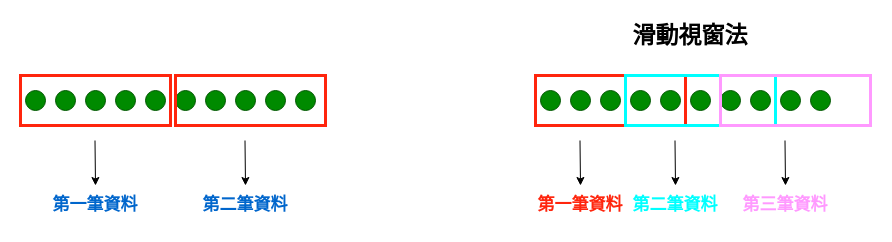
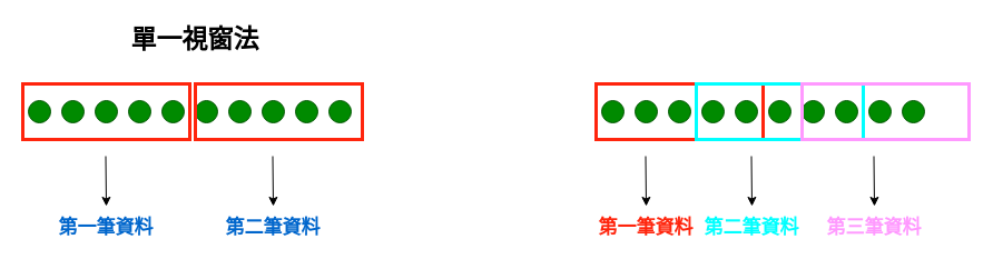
  <mxCell id="0" />
  <mxCell id="1" parent="0" />
  <mxCell id="2" value="" style="ellipse;whiteSpace=wrap;html=1;aspect=fixed;fillColor=#008a00;strokeColor=#005700;fontColor=#ffffff;" vertex="1" parent="1"><mxGeometry x="25" y="90" width="20" height="20" as="geometry" /></mxCell>
  <mxCell id="3" value="" style="ellipse;whiteSpace=wrap;html=1;aspect=fixed;fillColor=#008a00;strokeColor=#005700;fontColor=#ffffff;" vertex="1" parent="1"><mxGeometry x="55" y="90" width="20" height="20" as="geometry" /></mxCell>
  <mxCell id="4" value="" style="ellipse;whiteSpace=wrap;html=1;aspect=fixed;fillColor=#008a00;strokeColor=#005700;fontColor=#ffffff;" vertex="1" parent="1"><mxGeometry x="85" y="90" width="20" height="20" as="geometry" /></mxCell>
  <mxCell id="5" value="" style="ellipse;whiteSpace=wrap;html=1;aspect=fixed;fillColor=#008a00;strokeColor=#005700;fontColor=#ffffff;" vertex="1" parent="1"><mxGeometry x="115" y="90" width="20" height="20" as="geometry" /></mxCell>
  <mxCell id="6" value="" style="ellipse;whiteSpace=wrap;html=1;aspect=fixed;fillColor=#008a00;strokeColor=#005700;fontColor=#ffffff;" vertex="1" parent="1"><mxGeometry x="145" y="90" width="20" height="20" as="geometry" /></mxCell>
  <mxCell id="7" value="" style="ellipse;whiteSpace=wrap;html=1;aspect=fixed;fillColor=#008a00;strokeColor=#005700;fontColor=#ffffff;" vertex="1" parent="1"><mxGeometry x="175" y="90" width="20" height="20" as="geometry" /></mxCell>
  <mxCell id="8" value="" style="ellipse;whiteSpace=wrap;html=1;aspect=fixed;fillColor=#008a00;strokeColor=#005700;fontColor=#ffffff;" vertex="1" parent="1"><mxGeometry x="205" y="90" width="20" height="20" as="geometry" /></mxCell>
  <mxCell id="9" value="" style="ellipse;whiteSpace=wrap;html=1;aspect=fixed;fillColor=#008a00;strokeColor=#005700;fontColor=#ffffff;" vertex="1" parent="1"><mxGeometry x="235" y="90" width="20" height="20" as="geometry" /></mxCell>
  <mxCell id="10" value="" style="ellipse;whiteSpace=wrap;html=1;aspect=fixed;fillColor=#008a00;strokeColor=#005700;fontColor=#ffffff;" vertex="1" parent="1"><mxGeometry x="265" y="90" width="20" height="20" as="geometry" /></mxCell>
  <mxCell id="11" value="" style="ellipse;whiteSpace=wrap;html=1;aspect=fixed;fillColor=#008a00;strokeColor=#005700;fontColor=#ffffff;" vertex="1" parent="1"><mxGeometry x="295" y="90" width="20" height="20" as="geometry" /></mxCell>
  <mxCell id="12" value="" style="rounded=0;whiteSpace=wrap;html=1;fillColor=none;strokeColor=#FF250D;strokeWidth=3;" vertex="1" parent="1"><mxGeometry x="20" y="75" width="150" height="50" as="geometry" /></mxCell>
  <mxCell id="13" value="" style="rounded=0;whiteSpace=wrap;html=1;fillColor=none;strokeColor=#FF250D;strokeWidth=3;" vertex="1" parent="1"><mxGeometry x="175" y="75" width="150" height="50" as="geometry" /></mxCell>
  <mxCell id="14" value="" style="endArrow=classic;html=1;rounded=0;" edge="1" parent="1"><mxGeometry width="50" height="50" relative="1" as="geometry"><mxPoint x="94.5" y="140" as="sourcePoint" /><mxPoint x="95" y="185" as="targetPoint" /></mxGeometry></mxCell>
  <mxCell id="15" value="" style="endArrow=classic;html=1;rounded=0;" edge="1" parent="1"><mxGeometry width="50" height="50" relative="1" as="geometry"><mxPoint x="244.5" y="140" as="sourcePoint" /><mxPoint x="245" y="185" as="targetPoint" /></mxGeometry></mxCell>
  <mxCell id="16" value="&lt;font color=&quot;#0066cc&quot; face=&quot;Times New Roman&quot; style=&quot;font-size: 17px;&quot;&gt;&lt;b&gt;第一筆資料&lt;/b&gt;&lt;/font&gt;" style="text;html=1;strokeColor=none;fillColor=none;align=center;verticalAlign=middle;whiteSpace=wrap;rounded=0;" vertex="1" parent="1"><mxGeometry x="50" y="190" width="90" height="30" as="geometry" /></mxCell>
  <mxCell id="17" value="&lt;font color=&quot;#0066cc&quot; face=&quot;Times New Roman&quot; style=&quot;font-size: 17px;&quot;&gt;&lt;b&gt;第二筆資料&lt;/b&gt;&lt;/font&gt;" style="text;html=1;strokeColor=none;fillColor=none;align=center;verticalAlign=middle;whiteSpace=wrap;rounded=0;" vertex="1" parent="1"><mxGeometry x="200" y="190" width="90" height="30" as="geometry" /></mxCell>
+ <mxCell id="18" value="&lt;font size=&quot;1&quot; face=&quot;Times New Roman&quot;&gt;&lt;b style=&quot;font-size: 23px;&quot;&gt;單一視窗法&lt;/b&gt;&lt;/font&gt;" style="text;html=1;strokeColor=none;fillColor=none;align=center;verticalAlign=middle;whiteSpace=wrap;rounded=0;" vertex="1" parent="1"><mxGeometry x="105" y="20" width="140" height="30" as="geometry" /></mxCell>
  <mxCell id="19" value="" style="ellipse;whiteSpace=wrap;html=1;aspect=fixed;fillColor=#008a00;strokeColor=#005700;fontColor=#ffffff;" vertex="1" parent="1"><mxGeometry x="540" y="90" width="20" height="20" as="geometry" /></mxCell>
  <mxCell id="20" value="" style="ellipse;whiteSpace=wrap;html=1;aspect=fixed;fillColor=#008a00;strokeColor=#005700;fontColor=#ffffff;" vertex="1" parent="1"><mxGeometry x="570" y="90" width="20" height="20" as="geometry" /></mxCell>
  <mxCell id="21" value="" style="ellipse;whiteSpace=wrap;html=1;aspect=fixed;fillColor=#008a00;strokeColor=#005700;fontColor=#ffffff;" vertex="1" parent="1"><mxGeometry x="600" y="90" width="20" height="20" as="geometry" /></mxCell>
  <mxCell id="22" value="" style="ellipse;whiteSpace=wrap;html=1;aspect=fixed;fillColor=#008a00;strokeColor=#005700;fontColor=#ffffff;" vertex="1" parent="1"><mxGeometry x="630" y="90" width="20" height="20" as="geometry" /></mxCell>
  <mxCell id="23" value="" style="ellipse;whiteSpace=wrap;html=1;aspect=fixed;fillColor=#008a00;strokeColor=#005700;fontColor=#ffffff;" vertex="1" parent="1"><mxGeometry x="660" y="90" width="20" height="20" as="geometry" /></mxCell>
  <mxCell id="24" value="" style="ellipse;whiteSpace=wrap;html=1;aspect=fixed;fillColor=#008a00;strokeColor=#005700;fontColor=#ffffff;" vertex="1" parent="1"><mxGeometry x="690" y="90" width="20" height="20" as="geometry" /></mxCell>
  <mxCell id="25" value="" style="ellipse;whiteSpace=wrap;html=1;aspect=fixed;fillColor=#008a00;strokeColor=#005700;fontColor=#ffffff;" vertex="1" parent="1"><mxGeometry x="720" y="90" width="20" height="20" as="geometry" /></mxCell>
  <mxCell id="26" value="" style="ellipse;whiteSpace=wrap;html=1;aspect=fixed;fillColor=#008a00;strokeColor=#005700;fontColor=#ffffff;" vertex="1" parent="1"><mxGeometry x="750" y="90" width="20" height="20" as="geometry" /></mxCell>
  <mxCell id="27" value="" style="ellipse;whiteSpace=wrap;html=1;aspect=fixed;fillColor=#008a00;strokeColor=#005700;fontColor=#ffffff;" vertex="1" parent="1"><mxGeometry x="780" y="90" width="20" height="20" as="geometry" /></mxCell>
  <mxCell id="28" value="" style="ellipse;whiteSpace=wrap;html=1;aspect=fixed;fillColor=#008a00;strokeColor=#005700;fontColor=#ffffff;" vertex="1" parent="1"><mxGeometry x="810" y="90" width="20" height="20" as="geometry" /></mxCell>
  <mxCell id="29" value="" style="rounded=0;whiteSpace=wrap;html=1;fillColor=none;strokeColor=#FF250D;strokeWidth=3;" vertex="1" parent="1"><mxGeometry x="535" y="75" width="150" height="50" as="geometry" /></mxCell>
  <mxCell id="30" value="" style="endArrow=classic;html=1;rounded=0;" edge="1" parent="1"><mxGeometry width="50" height="50" relative="1" as="geometry"><mxPoint x="579.5" y="140" as="sourcePoint" /><mxPoint x="580" y="185" as="targetPoint" /></mxGeometry></mxCell>
  <mxCell id="31" value="" style="endArrow=classic;html=1;rounded=0;" edge="1" parent="1"><mxGeometry width="50" height="50" relative="1" as="geometry"><mxPoint x="674.5" y="140" as="sourcePoint" /><mxPoint x="675" y="185" as="targetPoint" /></mxGeometry></mxCell>
  <mxCell id="32" value="&lt;font color=&quot;#ff250d&quot; face=&quot;Times New Roman&quot; style=&quot;font-size: 17px;&quot;&gt;&lt;b style=&quot;&quot;&gt;第一筆資料&lt;/b&gt;&lt;/font&gt;" style="text;html=1;strokeColor=none;fillColor=none;align=center;verticalAlign=middle;whiteSpace=wrap;rounded=0;" vertex="1" parent="1"><mxGeometry x="535" y="190" width="90" height="30" as="geometry" /></mxCell>
  <mxCell id="33" value="&lt;font color=&quot;#00ffff&quot; face=&quot;Times New Roman&quot; style=&quot;font-size: 17px;&quot;&gt;&lt;b style=&quot;&quot;&gt;第二筆資料&lt;/b&gt;&lt;/font&gt;" style="text;html=1;strokeColor=none;fillColor=none;align=center;verticalAlign=middle;whiteSpace=wrap;rounded=0;" vertex="1" parent="1"><mxGeometry x="630" y="190" width="90" height="30" as="geometry" /></mxCell>
  <mxCell id="34" value="" style="rounded=0;whiteSpace=wrap;html=1;fillColor=none;strokeColor=#00FFFF;strokeWidth=3;" vertex="1" parent="1"><mxGeometry x="625" y="75" width="150" height="50" as="geometry" /></mxCell>
- <mxCell id="35" value="&lt;font size=&quot;1&quot; face=&quot;Times New Roman&quot;&gt;&lt;b style=&quot;font-size: 23px;&quot;&gt;滑動視窗法&lt;/b&gt;&lt;/font&gt;" style="text;html=1;strokeColor=none;fillColor=none;align=center;verticalAlign=middle;whiteSpace=wrap;rounded=0;" vertex="1" parent="1"><mxGeometry x="620" y="20" width="140" height="30" as="geometry" /></mxCell>
  <mxCell id="36" value="" style="rounded=0;whiteSpace=wrap;html=1;fillColor=none;strokeColor=#FF99FF;strokeWidth=3;" vertex="1" parent="1"><mxGeometry x="720" y="75" width="150" height="50" as="geometry" /></mxCell>
  <mxCell id="37" value="" style="endArrow=classic;html=1;rounded=0;" edge="1" parent="1"><mxGeometry width="50" height="50" relative="1" as="geometry"><mxPoint x="784.5" y="140" as="sourcePoint" /><mxPoint x="785" y="185" as="targetPoint" /></mxGeometry></mxCell>
  <mxCell id="38" value="&lt;font color=&quot;#ff99ff&quot; face=&quot;Times New Roman&quot; style=&quot;font-size: 17px;&quot;&gt;&lt;b style=&quot;&quot;&gt;第三筆資料&lt;/b&gt;&lt;/font&gt;" style="text;html=1;strokeColor=none;fillColor=none;align=center;verticalAlign=middle;whiteSpace=wrap;rounded=0;" vertex="1" parent="1"><mxGeometry x="740" y="190" width="90" height="30" as="geometry" /></mxCell>
